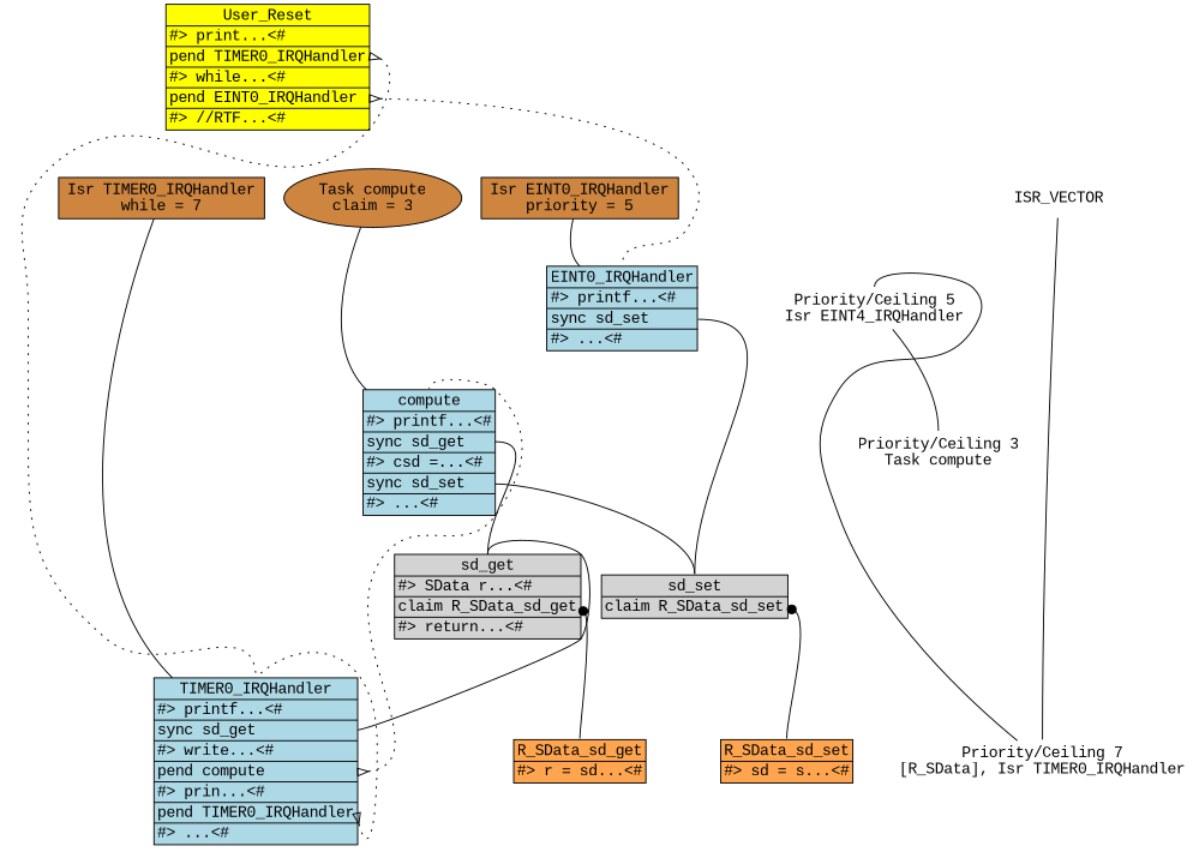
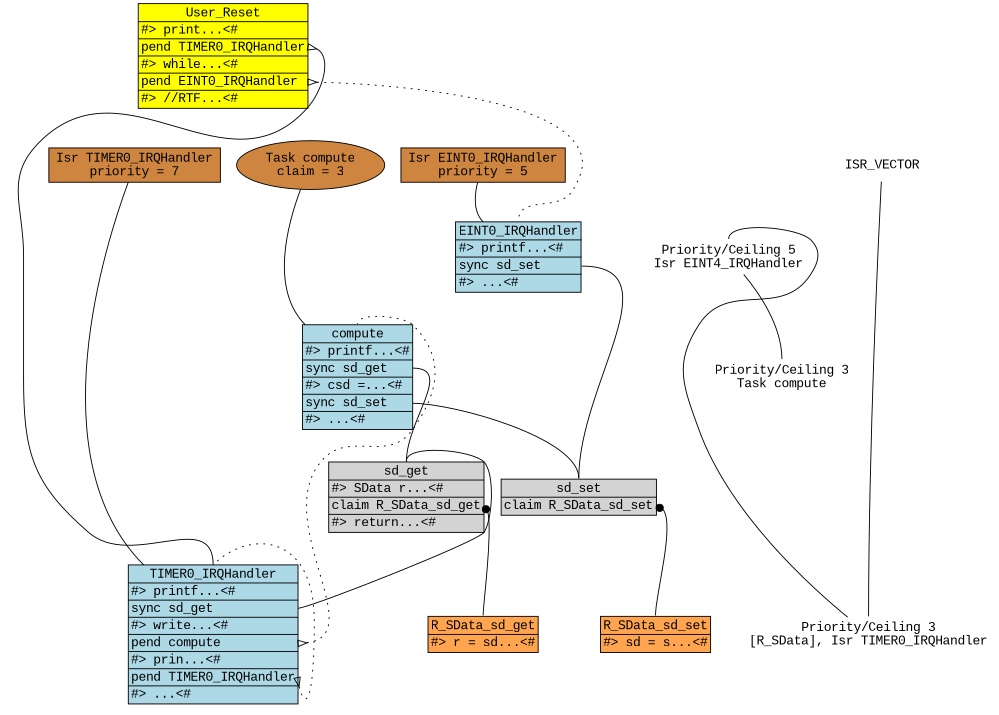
  digraph {
    fontname="Liberation Mono"
    node [fontname="Liberation Mono" margin=0 shape=none style=filled]
    edge [arrowhead=none fontname="Liberation Mono" headport=n]
    n1 [fillcolor=yellow label=<<TABLE CELLBORDER="0" CELLSPACING="0">   <TR><TD>User_Reset</TD></TR> <HR/>   <TR><TD port="L62" align="LEFT">#&gt; print...&lt;#</TD></TR> <HR/>    <TR><TD port="L63" align="LEFT">pend TIMER0_IRQHandler</TD></TR> <HR/>    <TR><TD port="L64" align="LEFT">#&gt; while...&lt;#</TD></TR> <HR/>    <TR><TD port="L65" align="LEFT">pend EINT0_IRQHandler</TD></TR> <HR/>    <TR><TD port="L66" align="LEFT">#&gt; //RTF...&lt;#</TD></TR> </TABLE>>]
-   n2 [label="Priority/Ceiling 7\n[R_SData], Isr TIMER0_IRQHandler" shape=plaintext margin="" style=""]
+   n2 [label="Priority/Ceiling 3\n[R_SData], Isr TIMER0_IRQHandler" shape=plaintext margin="" style=""]
    n3 [fillcolor=tan1 label=<<TABLE CELLBORDER="0" CELLSPACING="0">   <TR><TD>R_SData_sd_get</TD></TR> <HR/>   <TR><TD port="L60" align="LEFT">#&gt; r = sd...&lt;#</TD></TR> </TABLE>>]
    n4 [fillcolor=tan1 label=<<TABLE CELLBORDER="0" CELLSPACING="0">   <TR><TD>R_SData_sd_set</TD></TR> <HR/>   <TR><TD port="L57" align="LEFT">#&gt; sd = s...&lt;#</TD></TR> </TABLE>>]
    n5 [label="Priority/Ceiling 3\nTask compute" shape=plaintext margin="" style=""]
    n6 [fillcolor=lightblue label=<<TABLE CELLBORDER="0" CELLSPACING="0">   <TR><TD>compute</TD></TR> <HR/>   <TR><TD port="L51" align="LEFT">#&gt; printf...&lt;#</TD></TR> <HR/>    <TR><TD port="L52" align="LEFT">sync sd_get</TD></TR> <HR/>    <TR><TD port="L53" align="LEFT">#&gt; csd =...&lt;#</TD></TR> <HR/>    <TR><TD port="L54" align="LEFT">sync sd_set</TD></TR> <HR/>    <TR><TD port="L55" align="LEFT">#&gt; ...&lt;#</TD></TR> </TABLE>>]
    n7 [label=ISR_VECTOR shape=plaintext margin="" style=""]
    n8 [fillcolor=tan3 label="Task compute\nclaim = 3" margin="" shape=""]
    n9 [label="Priority/Ceiling 5\nIsr EINT4_IRQHandler" shape=plaintext margin="" style=""]
    n10 [fillcolor=lightblue label=<<TABLE CELLBORDER="0" CELLSPACING="0">   <TR><TD>EINT0_IRQHandler</TD></TR> <HR/>   <TR><TD port="L48" align="LEFT">#&gt; printf...&lt;#</TD></TR> <HR/>    <TR><TD port="L49" align="LEFT">sync sd_set</TD></TR> <HR/>    <TR><TD port="L50" align="LEFT">#&gt; ...&lt;#</TD></TR> </TABLE>>]
    n11 [fillcolor=tan3 label="Isr EINT0_IRQHandler\npriority = 5" shape=box margin=""]
    n12 [fillcolor=lightblue label=<<TABLE CELLBORDER="0" CELLSPACING="0">   <TR><TD>TIMER0_IRQHandler</TD></TR> <HR/>   <TR><TD port="L41" align="LEFT">#&gt; printf...&lt;#</TD></TR> <HR/>    <TR><TD port="L42" align="LEFT">sync sd_get</TD></TR> <HR/>    <TR><TD port="L43" align="LEFT">#&gt; write...&lt;#</TD></TR> <HR/>    <TR><TD port="L44" align="LEFT">pend compute</TD></TR> <HR/>    <TR><TD port="L45" align="LEFT">#&gt; prin...&lt;#</TD></TR> <HR/>    <TR><TD port="L46" align="LEFT">pend TIMER0_IRQHandler</TD></TR> <HR/>    <TR><TD port="L47" align="LEFT">#&gt; ...&lt;#</TD></TR> </TABLE>>]
-   n13 [fillcolor=tan3 label="Isr TIMER0_IRQHandler\nwhile = 7" shape=box margin=""]
+   n13 [fillcolor=tan3 label="Isr TIMER0_IRQHandler\npriority = 7" shape=box margin=""]
    n14 [fillcolor=lightgrey label=<<TABLE CELLBORDER="0" CELLSPACING="0">   <TR><TD>sd_get</TD></TR> <HR/>   <TR><TD port="L58" align="LEFT">#&gt; SData r...&lt;#</TD></TR> <HR/>    <TR><TD port="L59" align="LEFT">claim R_SData_sd_get</TD></TR> <HR/>    <TR><TD port="L61" align="LEFT">#&gt; return...&lt;#</TD></TR> </TABLE>>]
    n15 [fillcolor=lightgrey label=<<TABLE CELLBORDER="0" CELLSPACING="0">   <TR><TD>sd_set</TD></TR> <HR/>   <TR><TD port="L56" align="LEFT">claim R_SData_sd_set</TD></TR> </TABLE>>]
    subgraph sub_1 {
      rank=source
      n1
    }
    subgraph sub_2 {
      rank=same
      n2
      n3
    }
    subgraph sub_3 {
      rank=same
      n2
      n4
    }
    subgraph sub_4 {
      rank=same
      n5
      n6
    }
    subgraph sub_5 {
      rank=same
      n7
      n8
    }
    subgraph sub_6 {
      rank=same
      n9
      n10
    }
    subgraph sub_7 {
      rank=same
      n7
      n11
    }
    subgraph sub_8 {
      rank=same
      n2
      n12
    }
    subgraph sub_9 {
      rank=same
      n7
      n13
    }
    n1 -> n10 [arrowtail=invempty dir=both style=dotted tailport="L65:e"]
-   n1 -> n12 [arrowtail=invempty dir=both style=dotted tailport="L63:e"]
+   n1 -> n12 [arrowtail=invempty dir=both style=solid tailport="L63:e"]
    n2 -> n9 [dir=none arrowhead=""]
    n6 -> n14 [arrowtail=none tailport="L52:e"]
    n6 -> n15 [arrowtail=none tailport="L54:e"]
    n7 -> n2 [dir=none arrowhead=""]
    n8 -> n6 [headport=nw]
    n9 -> n5 [dir=none arrowhead=""]
    n10 -> n15 [arrowtail=none tailport="L49:e"]
    n11 -> n10 [headport=nw]
    n12 -> n6 [arrowtail=invempty dir=both style=dotted tailport="L44:e"]
    n12 -> n12 [arrowtail=invempty dir=both style=dotted tailport="L46:e"]
    n12 -> n14 [arrowtail=none tailport="L42:e"]
    n13 -> n12 [headport=nw]
    n14 -> n3 [arrowtail=dot dir=both tailport="L59:e"]
    n15 -> n4 [arrowtail=dot dir=both tailport="L56:e"]
  }
